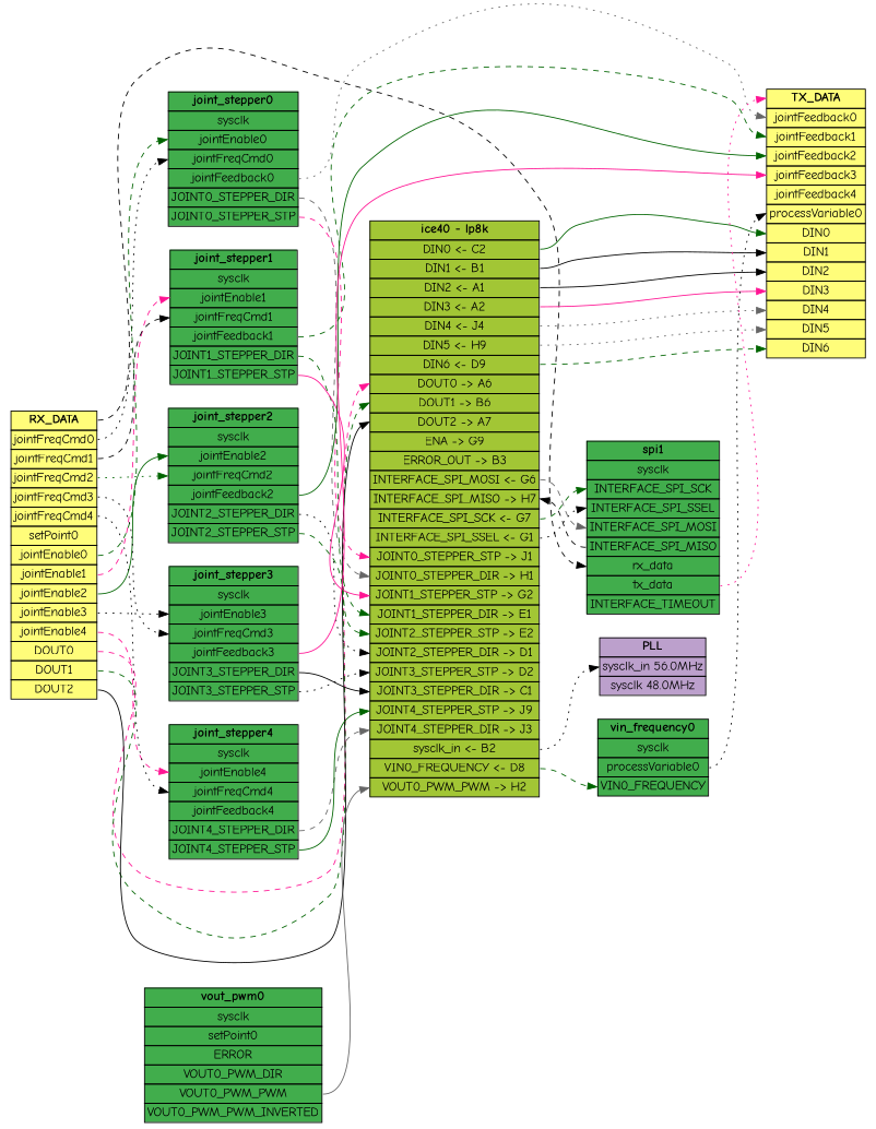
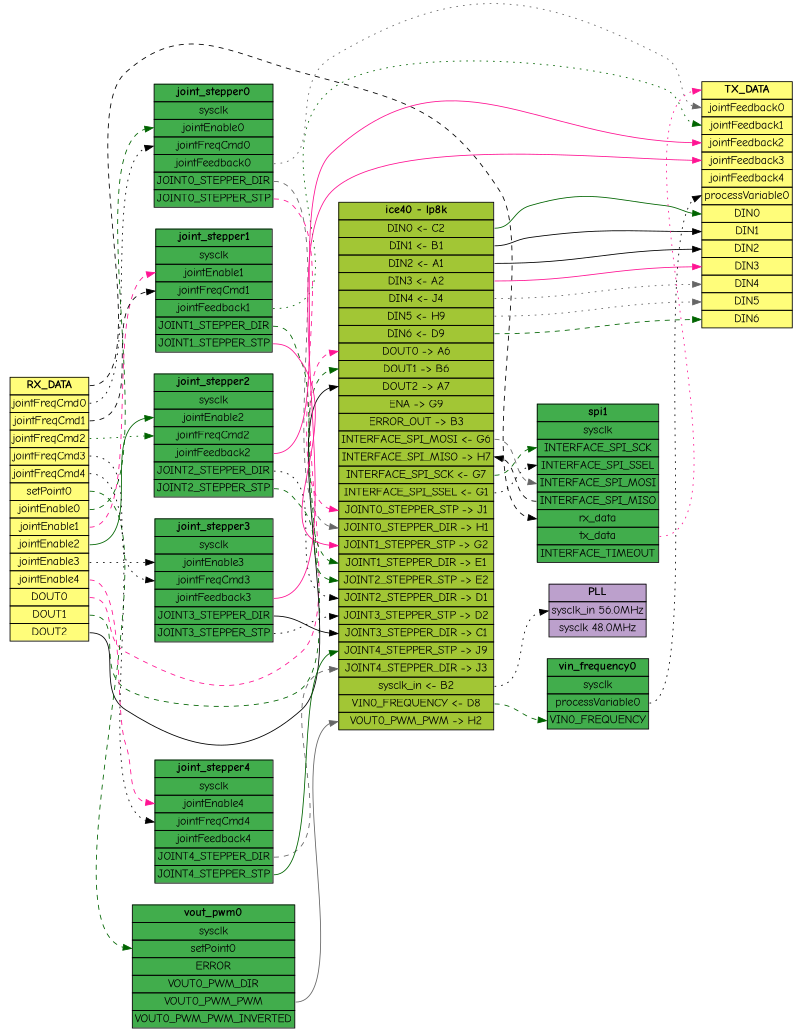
  digraph {
    fontname="Comic Neue"
    rankdir=LR
    node [fontname="Comic Neue" shape=plaintext]
    edge [color=black fontname="Comic Neue" style=dashed]
    n1 [label=<<TABLE bgcolor="#fffd7a" BORDER="0" CELLBORDER="1" CELLSPACING="0"><TR><TD PORT="rx_data"><B>RX_DATA</B></TD></TR><TR><TD PORT="jointFreqCmd0">jointFreqCmd0</TD></TR><TR><TD PORT="jointFreqCmd1">jointFreqCmd1</TD></TR><TR><TD PORT="jointFreqCmd2">jointFreqCmd2</TD></TR><TR><TD PORT="jointFreqCmd3">jointFreqCmd3</TD></TR><TR><TD PORT="jointFreqCmd4">jointFreqCmd4</TD></TR><TR><TD PORT="setPoint0">setPoint0</TD></TR><TR><TD PORT="jointEnable0">jointEnable0</TD></TR><TR><TD PORT="jointEnable1">jointEnable1</TD></TR><TR><TD PORT="jointEnable2">jointEnable2</TD></TR><TR><TD PORT="jointEnable3">jointEnable3</TD></TR><TR><TD PORT="jointEnable4">jointEnable4</TD></TR><TR><TD PORT="DOUT0">DOUT0</TD></TR><TR><TD PORT="DOUT1">DOUT1</TD></TR><TR><TD PORT="DOUT2">DOUT2</TD></TR></TABLE>>]
    n2 [label=<<TABLE bgcolor="#a2c635" BORDER="0" CELLBORDER="1" CELLSPACING="0"><TR><TD><B>ice40 - lp8k</B></TD></TR><TR><TD PORT="DIN0">DIN0 &lt;- C2</TD></TR><TR><TD PORT="DIN1">DIN1 &lt;- B1</TD></TR><TR><TD PORT="DIN2">DIN2 &lt;- A1</TD></TR><TR><TD PORT="DIN3">DIN3 &lt;- A2</TD></TR><TR><TD PORT="DIN4">DIN4 &lt;- J4</TD></TR><TR><TD PORT="DIN5">DIN5 &lt;- H9</TD></TR><TR><TD PORT="DIN6">DIN6 &lt;- D9</TD></TR><TR><TD PORT="DOUT0">DOUT0 -&gt; A6</TD></TR><TR><TD PORT="DOUT1">DOUT1 -&gt; B6</TD></TR><TR><TD PORT="DOUT2">DOUT2 -&gt; A7</TD></TR><TR><TD PORT="ENA">ENA -&gt; G9</TD></TR><TR><TD PORT="ERROR_OUT">ERROR_OUT -&gt; B3</TD></TR><TR><TD PORT="INTERFACE_SPI_MOSI">INTERFACE_SPI_MOSI &lt;- G6</TD></TR><TR><TD PORT="INTERFACE_SPI_MISO">INTERFACE_SPI_MISO -&gt; H7</TD></TR><TR><TD PORT="INTERFACE_SPI_SCK">INTERFACE_SPI_SCK &lt;- G7</TD></TR><TR><TD PORT="INTERFACE_SPI_SSEL">INTERFACE_SPI_SSEL &lt;- G1</TD></TR><TR><TD PORT="JOINT0_STEPPER_STP">JOINT0_STEPPER_STP -&gt; J1</TD></TR><TR><TD PORT="JOINT0_STEPPER_DIR">JOINT0_STEPPER_DIR -&gt; H1</TD></TR><TR><TD PORT="JOINT1_STEPPER_STP">JOINT1_STEPPER_STP -&gt; G2</TD></TR><TR><TD PORT="JOINT1_STEPPER_DIR">JOINT1_STEPPER_DIR -&gt; E1</TD></TR><TR><TD PORT="JOINT2_STEPPER_STP">JOINT2_STEPPER_STP -&gt; E2</TD></TR><TR><TD PORT="JOINT2_STEPPER_DIR">JOINT2_STEPPER_DIR -&gt; D1</TD></TR><TR><TD PORT="JOINT3_STEPPER_STP">JOINT3_STEPPER_STP -&gt; D2</TD></TR><TR><TD PORT="JOINT3_STEPPER_DIR">JOINT3_STEPPER_DIR -&gt; C1</TD></TR><TR><TD PORT="JOINT4_STEPPER_STP">JOINT4_STEPPER_STP -&gt; J9</TD></TR><TR><TD PORT="JOINT4_STEPPER_DIR">JOINT4_STEPPER_DIR -&gt; J3</TD></TR><TR><TD PORT="sysclk_in">sysclk_in &lt;- B2</TD></TR><TR><TD PORT="VIN0_FREQUENCY">VIN0_FREQUENCY &lt;- D8</TD></TR><TR><TD PORT="VOUT0_PWM_PWM">VOUT0_PWM_PWM -&gt; H2</TD></TR></TABLE>>]
    n3 [label=<<TABLE bgcolor="#41ad4c" BORDER="0" CELLBORDER="1" CELLSPACING="0"><TR><TD><B>vout_pwm0</B></TD></TR><TR><TD PORT="sysclk">sysclk</TD></TR><TR><TD PORT="setPoint0">setPoint0</TD></TR><TR><TD PORT="ERROR">ERROR</TD></TR><TR><TD PORT="VOUT0_PWM_DIR">VOUT0_PWM_DIR</TD></TR><TR><TD PORT="VOUT0_PWM_PWM">VOUT0_PWM_PWM</TD></TR><TR><TD PORT="VOUT0_PWM_PWM_INVERTED">VOUT0_PWM_PWM_INVERTED</TD></TR></TABLE>>]
    n4 [label=<<TABLE bgcolor="#41ad4c" BORDER="0" CELLBORDER="1" CELLSPACING="0"><TR><TD><B>joint_stepper0</B></TD></TR><TR><TD PORT="sysclk">sysclk</TD></TR><TR><TD PORT="jointEnable0">jointEnable0</TD></TR><TR><TD PORT="jointFreqCmd0">jointFreqCmd0</TD></TR><TR><TD PORT="jointFeedback0">jointFeedback0</TD></TR><TR><TD PORT="JOINT0_STEPPER_DIR">JOINT0_STEPPER_DIR</TD></TR><TR><TD PORT="JOINT0_STEPPER_STP">JOINT0_STEPPER_STP</TD></TR></TABLE>>]
    n5 [label=<<TABLE bgcolor="#41ad4c" BORDER="0" CELLBORDER="1" CELLSPACING="0"><TR><TD><B>joint_stepper1</B></TD></TR><TR><TD PORT="sysclk">sysclk</TD></TR><TR><TD PORT="jointEnable1">jointEnable1</TD></TR><TR><TD PORT="jointFreqCmd1">jointFreqCmd1</TD></TR><TR><TD PORT="jointFeedback1">jointFeedback1</TD></TR><TR><TD PORT="JOINT1_STEPPER_DIR">JOINT1_STEPPER_DIR</TD></TR><TR><TD PORT="JOINT1_STEPPER_STP">JOINT1_STEPPER_STP</TD></TR></TABLE>>]
    n6 [label=<<TABLE bgcolor="#41ad4c" BORDER="0" CELLBORDER="1" CELLSPACING="0"><TR><TD><B>joint_stepper2</B></TD></TR><TR><TD PORT="sysclk">sysclk</TD></TR><TR><TD PORT="jointEnable2">jointEnable2</TD></TR><TR><TD PORT="jointFreqCmd2">jointFreqCmd2</TD></TR><TR><TD PORT="jointFeedback2">jointFeedback2</TD></TR><TR><TD PORT="JOINT2_STEPPER_DIR">JOINT2_STEPPER_DIR</TD></TR><TR><TD PORT="JOINT2_STEPPER_STP">JOINT2_STEPPER_STP</TD></TR></TABLE>>]
    n7 [label=<<TABLE bgcolor="#41ad4c" BORDER="0" CELLBORDER="1" CELLSPACING="0"><TR><TD><B>joint_stepper3</B></TD></TR><TR><TD PORT="sysclk">sysclk</TD></TR><TR><TD PORT="jointEnable3">jointEnable3</TD></TR><TR><TD PORT="jointFreqCmd3">jointFreqCmd3</TD></TR><TR><TD PORT="jointFeedback3">jointFeedback3</TD></TR><TR><TD PORT="JOINT3_STEPPER_DIR">JOINT3_STEPPER_DIR</TD></TR><TR><TD PORT="JOINT3_STEPPER_STP">JOINT3_STEPPER_STP</TD></TR></TABLE>>]
    n8 [label=<<TABLE bgcolor="#41ad4c" BORDER="0" CELLBORDER="1" CELLSPACING="0"><TR><TD><B>joint_stepper4</B></TD></TR><TR><TD PORT="sysclk">sysclk</TD></TR><TR><TD PORT="jointEnable4">jointEnable4</TD></TR><TR><TD PORT="jointFreqCmd4">jointFreqCmd4</TD></TR><TR><TD PORT="jointFeedback4">jointFeedback4</TD></TR><TR><TD PORT="JOINT4_STEPPER_DIR">JOINT4_STEPPER_DIR</TD></TR><TR><TD PORT="JOINT4_STEPPER_STP">JOINT4_STEPPER_STP</TD></TR></TABLE>>]
    n9 [label=<<TABLE bgcolor="#41ad4c" BORDER="0" CELLBORDER="1" CELLSPACING="0"><TR><TD><B>spi1</B></TD></TR><TR><TD PORT="sysclk">sysclk</TD></TR><TR><TD PORT="INTERFACE_SPI_SCK">INTERFACE_SPI_SCK</TD></TR><TR><TD PORT="INTERFACE_SPI_SSEL">INTERFACE_SPI_SSEL</TD></TR><TR><TD PORT="INTERFACE_SPI_MOSI">INTERFACE_SPI_MOSI</TD></TR><TR><TD PORT="INTERFACE_SPI_MISO">INTERFACE_SPI_MISO</TD></TR><TR><TD PORT="rx_data">rx_data</TD></TR><TR><TD PORT="tx_data">tx_data</TD></TR><TR><TD PORT="INTERFACE_TIMEOUT">INTERFACE_TIMEOUT</TD></TR></TABLE>>]
    n10 [label=<<TABLE bgcolor="#fffd7a" BORDER="0" CELLBORDER="1" CELLSPACING="0"><TR><TD PORT="tx_data"><B>TX_DATA</B></TD></TR><TR><TD PORT="jointFeedback0">jointFeedback0</TD></TR><TR><TD PORT="jointFeedback1">jointFeedback1</TD></TR><TR><TD PORT="jointFeedback2">jointFeedback2</TD></TR><TR><TD PORT="jointFeedback3">jointFeedback3</TD></TR><TR><TD PORT="jointFeedback4">jointFeedback4</TD></TR><TR><TD PORT="processVariable0">processVariable0</TD></TR><TR><TD PORT="DIN0">DIN0</TD></TR><TR><TD PORT="DIN1">DIN1</TD></TR><TR><TD PORT="DIN2">DIN2</TD></TR><TR><TD PORT="DIN3">DIN3</TD></TR><TR><TD PORT="DIN4">DIN4</TD></TR><TR><TD PORT="DIN5">DIN5</TD></TR><TR><TD PORT="DIN6">DIN6</TD></TR></TABLE>>]
    n11 [label=<<TABLE bgcolor="#bca0cc" BORDER="0" CELLBORDER="1" CELLSPACING="0"><TR><TD><B>PLL</B></TD></TR><TR><TD PORT="sysclk_in">sysclk_in 56.0MHz</TD></TR><TR><TD PORT="sysclk">sysclk 48.0MHz</TD></TR></TABLE>>]
    n12 [label=<<TABLE bgcolor="#41ad4c" BORDER="0" CELLBORDER="1" CELLSPACING="0"><TR><TD><B>vin_frequency0</B></TD></TR><TR><TD PORT="sysclk">sysclk</TD></TR><TR><TD PORT="processVariable0">processVariable0</TD></TR><TR><TD PORT="VIN0_FREQUENCY">VIN0_FREQUENCY</TD></TR></TABLE>>]
    n1 -> n2 [color=deeppink headport=DOUT0 tailport=DOUT0]
    n1 -> n2 [color=darkgreen headport=DOUT1 tailport=DOUT1]
    n1 -> n2 [headport=DOUT2 style=solid tailport=DOUT2]
+   n1 -> n3 [color=darkgreen headport=setPoint0 tailport=setPoint0]
    n1 -> n4 [color=darkgreen headport=jointEnable0 tailport=jointEnable0]
    n1 -> n4 [headport=jointFreqCmd0 style=dotted tailport=jointFreqCmd0]
    n1 -> n5 [color=deeppink headport=jointEnable1 tailport=jointEnable1]
    n1 -> n5 [headport=jointFreqCmd1 tailport=jointFreqCmd1]
    n1 -> n6 [color=darkgreen headport=jointEnable2 style=solid tailport=jointEnable2]
    n1 -> n6 [color=darkgreen headport=jointFreqCmd2 style=dotted tailport=jointFreqCmd2]
    n1 -> n7 [headport=jointEnable3 style=dotted tailport=jointEnable3]
    n1 -> n7 [headport=jointFreqCmd3 style=dotted tailport=jointFreqCmd3]
    n1 -> n8 [color=deeppink headport=jointEnable4 tailport=jointEnable4]
    n1 -> n8 [headport=jointFreqCmd4 style=dotted tailport=jointFreqCmd4]
    n1 -> n9 [headport=rx_data tailport=rx_data]
    n2 -> n9 [color=darkgreen headport=INTERFACE_SPI_SCK tailport=INTERFACE_SPI_SCK]
    n2 -> n9 [headport=INTERFACE_SPI_SSEL style=dotted tailport=INTERFACE_SPI_SSEL]
    n2 -> n9 [color=gray40 headport=INTERFACE_SPI_MOSI tailport=INTERFACE_SPI_MOSI]
    n2 -> n10 [color=darkgreen headport=DIN0 style=solid tailport=DIN0]
    n2 -> n10 [headport=DIN1 style=solid tailport=DIN1]
    n2 -> n10 [headport=DIN2 style=solid tailport=DIN2]
    n2 -> n10 [color=deeppink headport=DIN3 style=solid tailport=DIN3]
    n2 -> n10 [color=gray40 headport=DIN4 style=dotted tailport=DIN4]
    n2 -> n10 [color=gray40 headport=DIN5 style=dotted tailport=DIN5]
    n2 -> n10 [color=darkgreen headport=DIN6 tailport=DIN6]
    n2 -> n11 [headport=sysclk_in style=dotted tailport=sysclk_in]
    n2 -> n12 [color=darkgreen headport=VIN0_FREQUENCY tailport=VIN0_FREQUENCY]
    n3 -> n2 [color=gray40 headport=VOUT0_PWM_PWM style=solid tailport=VOUT0_PWM_PWM]
    n4 -> n2 [color=gray40 headport=JOINT0_STEPPER_DIR tailport=JOINT0_STEPPER_DIR]
    n4 -> n2 [color=deeppink headport=JOINT0_STEPPER_STP tailport=JOINT0_STEPPER_STP]
    n4 -> n10 [color=gray40 headport=jointFeedback0 style=dotted tailport=jointFeedback0]
    n5 -> n2 [color=darkgreen headport=JOINT1_STEPPER_DIR tailport=JOINT1_STEPPER_DIR]
    n5 -> n2 [color=deeppink headport=JOINT1_STEPPER_STP style=solid tailport=JOINT1_STEPPER_STP]
-   n5 -> n10 [color=darkgreen headport=jointFeedback1 tailport=jointFeedback1]
+   n5 -> n10 [color=darkgreen headport=jointFeedback1 style=dotted tailport=jointFeedback1]
    n6 -> n2 [headport=JOINT2_STEPPER_DIR style=dotted tailport=JOINT2_STEPPER_DIR]
    n6 -> n2 [color=darkgreen headport=JOINT2_STEPPER_STP tailport=JOINT2_STEPPER_STP]
-   n6 -> n10 [color=darkgreen headport=jointFeedback2 style=solid tailport=jointFeedback2]
+   n6 -> n10 [color=deeppink headport=jointFeedback2 style=solid tailport=jointFeedback2]
    n7 -> n2 [headport=JOINT3_STEPPER_DIR style=solid tailport=JOINT3_STEPPER_DIR]
    n7 -> n2 [headport=JOINT3_STEPPER_STP style=dotted tailport=JOINT3_STEPPER_STP]
    n7 -> n10 [color=deeppink headport=jointFeedback3 style=solid tailport=jointFeedback3]
    n8 -> n2 [color=gray40 headport=JOINT4_STEPPER_DIR tailport=JOINT4_STEPPER_DIR]
    n8 -> n2 [color=darkgreen headport=JOINT4_STEPPER_STP style=solid tailport=JOINT4_STEPPER_STP]
    n9 -> n2 [headport=INTERFACE_SPI_MISO tailport=INTERFACE_SPI_MISO]
    n9 -> n10 [color=deeppink headport=tx_data style=dotted tailport=tx_data]
    n12 -> n10 [headport=processVariable0 style=dotted tailport=processVariable0]
  }
